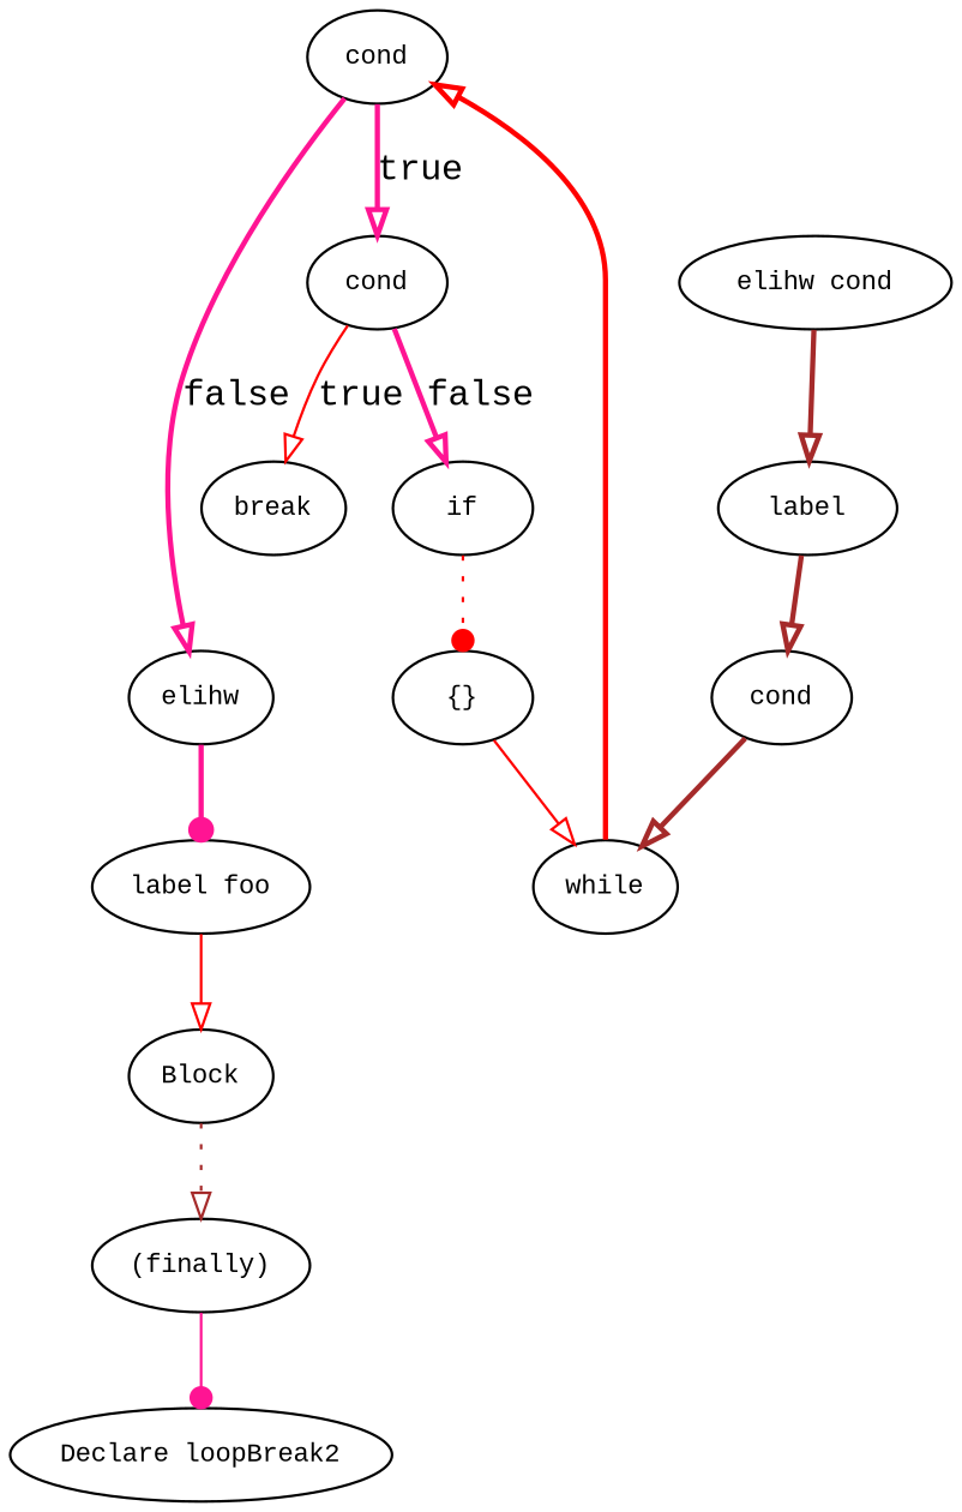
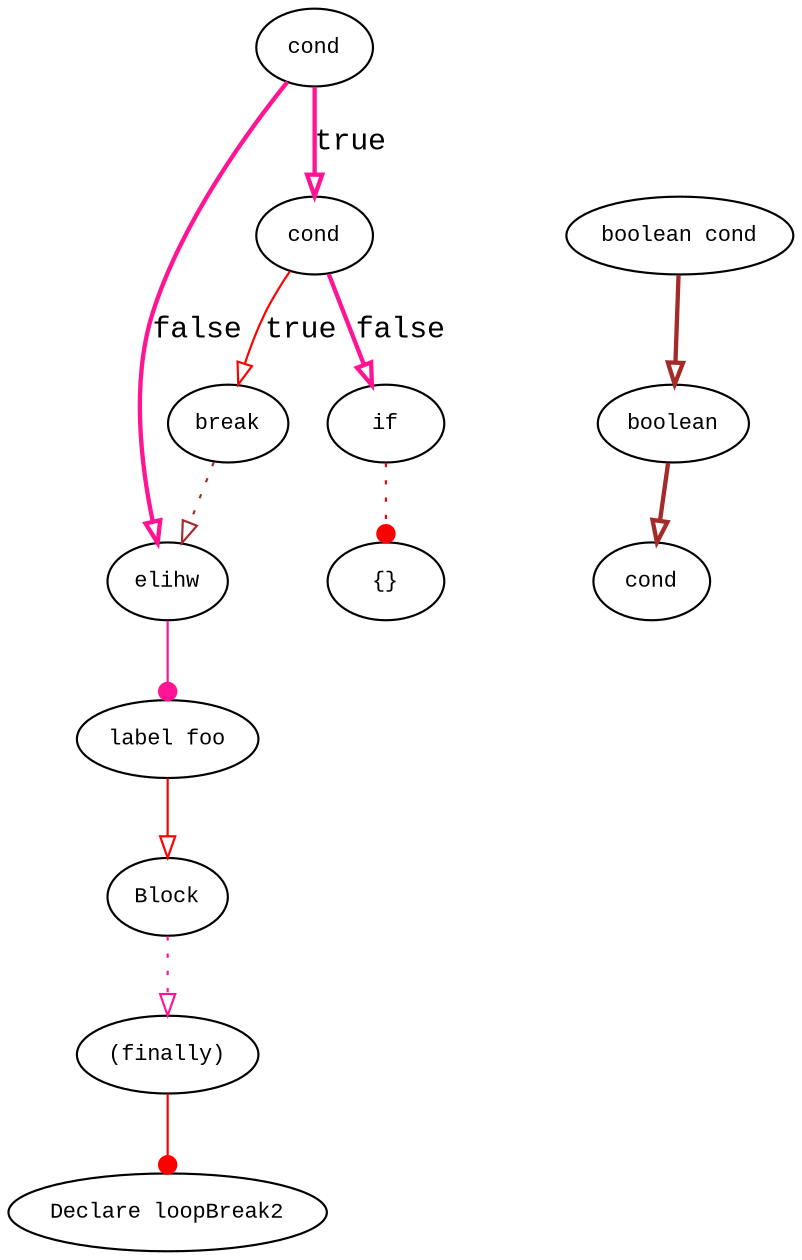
  digraph {
    fontname="Liberation Mono"
    node [fontname="Liberation Mono" fontsize=10]
    edge [arrowhead=onormal color=red fontname="Liberation Mono" style=bold]
    n1 [label=cond]
    n2 [label=elihw]
    n3 [label=cond]
    n4 [label="label foo"]
    n5 [label=break]
    n6 [label=if]
    n7 [label=Block]
-   n8 [label=while]
    n9 [label="(finally)"]
    n10 [label="Declare loopBreak2"]
    n11 [label=cond]
    n12 [label="{}"]
-   n13 [label=label]
-   n14 [label="elihw cond"]
+   n13 [label=boolean]
+   n14 [label="boolean cond"]
    n1 -> n2 [color=deeppink label=false]
    n1 -> n3 [color=deeppink label=true]
-   n2 -> n4 [arrowhead=dot color=deeppink]
+   n2 -> n4 [arrowhead=dot color=deeppink style=solid]
    n3 -> n5 [label=true style=solid]
    n3 -> n6 [color=deeppink label=false]
    n4 -> n7 [style=solid]
+   n5 -> n2 [color=brown style=dotted]
    n6 -> n12 [arrowhead=dot style=dotted]
-   n7 -> n9 [color=brown style=dotted]
-   n8 -> n1
-   n9 -> n10 [arrowhead=dot color=deeppink style=solid]
-   n11 -> n8 [color=brown]
-   n12 -> n8 [style=solid]
+   n7 -> n9 [color=deeppink style=dotted]
+   n9 -> n10 [arrowhead=dot style=solid]
    n13 -> n11 [color=brown]
    n14 -> n13 [color=brown]
  }
